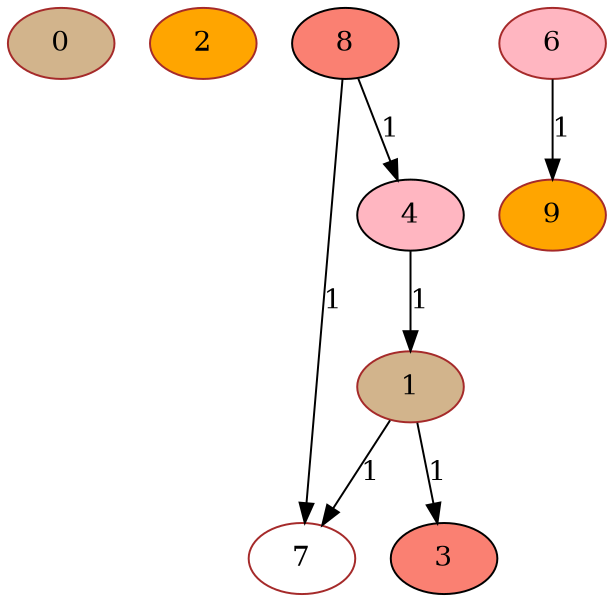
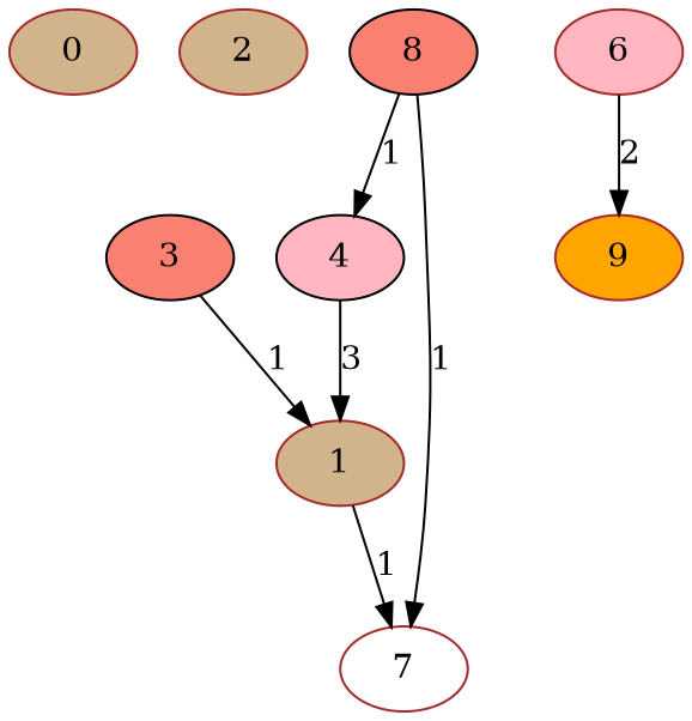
  digraph {
    node [color=brown fillcolor=tan style=filled]
    0
-   2 [fillcolor=orange]
+   2
    3 [color=black fillcolor=salmon]
    1
    7 [fillcolor=white]
    4 [color=black fillcolor=lightpink]
    6 [fillcolor=lightpink]
    n8 [fillcolor=orange label=9]
    8 [color=black fillcolor=salmon]
-   1 -> 3 [label=1]
+   3 -> 1 [label=1]
    1 -> 7 [label=1]
-   4 -> 1 [label=1]
-   6 -> n8 [label=1]
+   4 -> 1 [label=3]
+   6 -> n8 [label=2]
    8 -> 7 [label=1]
    8 -> 4 [label=1]
  }
